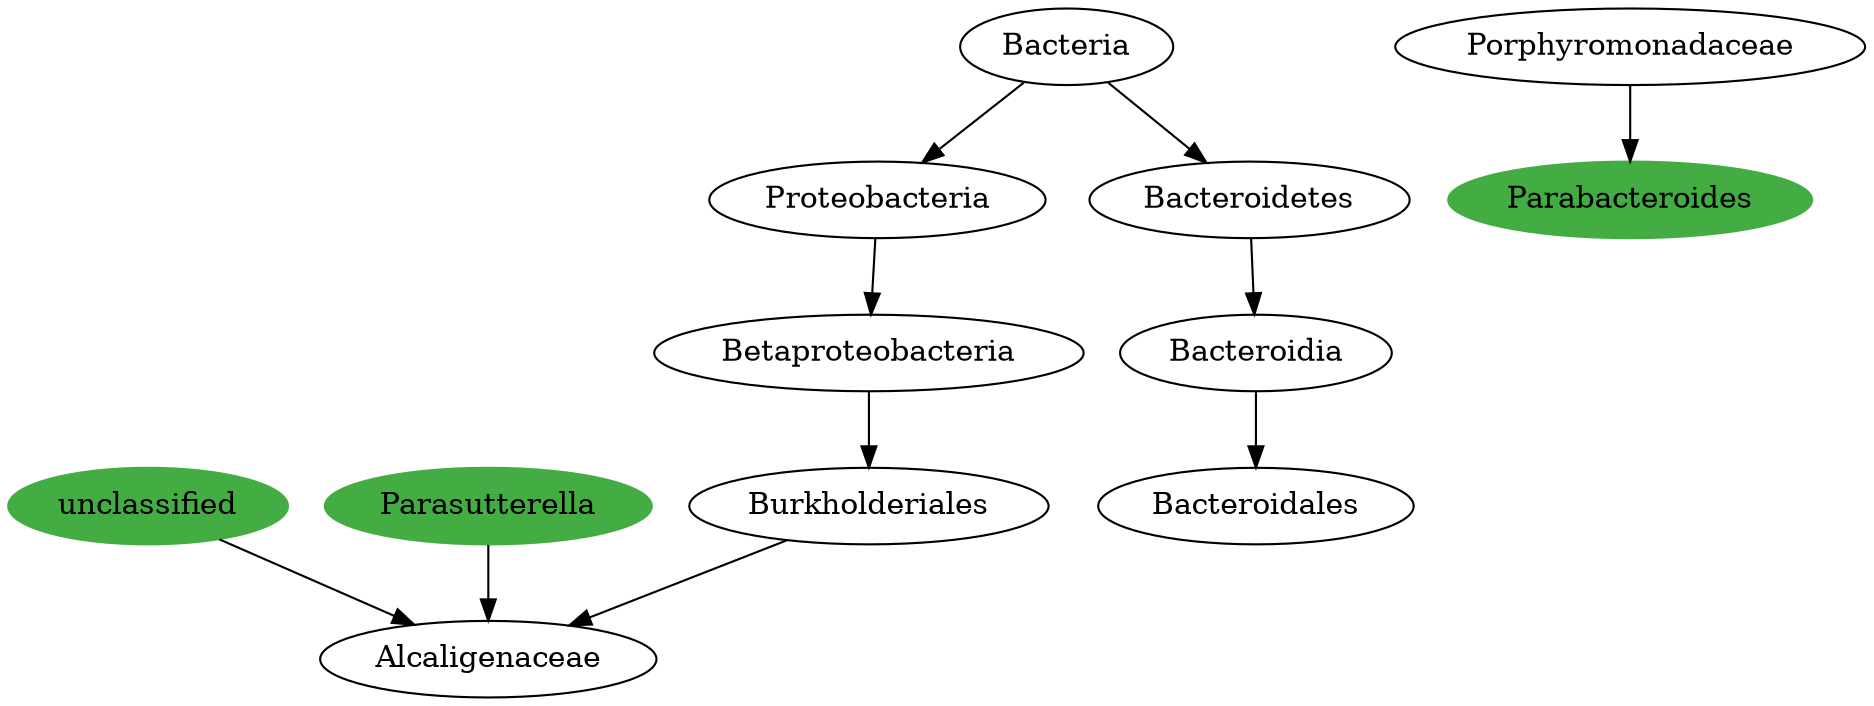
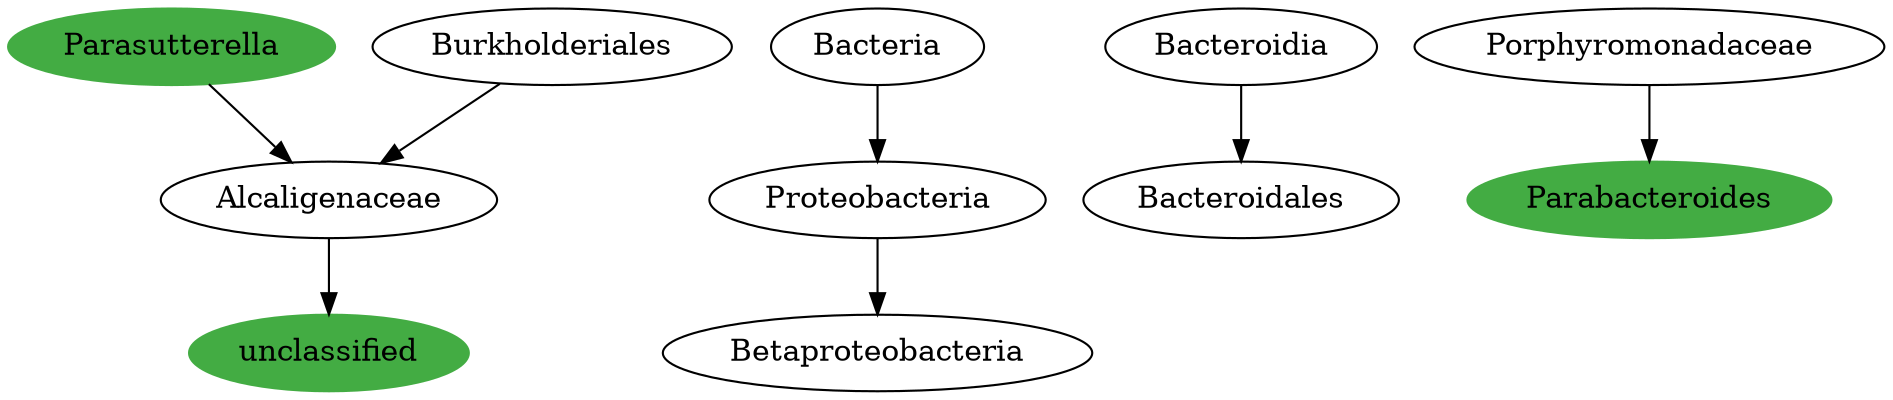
  digraph {
    n1 [color="#43AC43" label=unclassified style=filled]
    n2 [label=Alcaligenaceae]
    n3 [color="#43AC43" label=Parasutterella style=filled]
    n4 [label=Burkholderiales]
    n5 [label=Betaproteobacteria]
    n6 [label=Proteobacteria]
    n7 [label=Bacteria]
-   n8 [label=Bacteroidetes]
    n9 [label=Bacteroidia]
    n10 [color="#43AC43" label=Parabacteroides style=filled]
    n11 [label=Porphyromonadaceae]
    n12 [label=Bacteroidales]
-   n1 -> n2
+   n2 -> n1
    n3 -> n2
    n4 -> n2
-   n5 -> n4
    n6 -> n5
    n7 -> n6
-   n7 -> n8
-   n8 -> n9
    n9 -> n12
    n11 -> n10
  }
